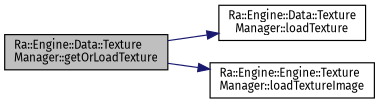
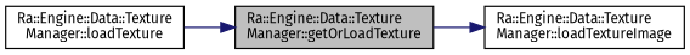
  digraph {
    fontname="Fira Sans"
    rankdir=LR
    node [color=black fillcolor=white fontname="Fira Sans" fontsize=10 shape=record style=filled]
    edge [color=midnightblue fontname="Fira Sans" fontsize=10 labelfontname=Helvetica labelfontsize=10 style=solid]
    n1 [fillcolor=grey75 fontcolor=black height=0.2 label="Ra::Engine::Data::Texture\lManager::getOrLoadTexture" width=0.4]
    n2 [height=0.2 label="Ra::Engine::Data::Texture\lManager::loadTexture" width=0.4]
-   n3 [height=0.2 label="Ra::Engine::Engine::Texture\lManager::loadTextureImage" width=0.4]
-   n1 -> n2
+   n3 [height=0.2 label="Ra::Engine::Data::Texture\lManager::loadTextureImage" width=0.4]
+   n2 -> n1
    n1 -> n3
  }
